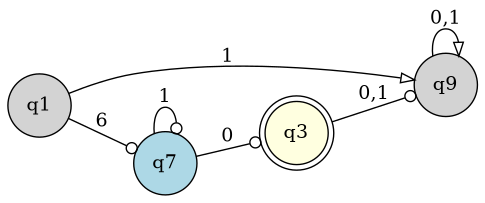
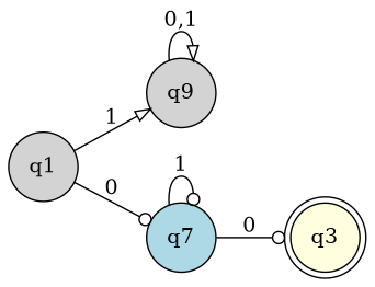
  digraph {
    rankdir=LR
    node [fillcolor=lightgrey shape=circle style=filled]
    edge [arrowhead=odot]
    q3 [fillcolor=lightyellow shape=doublecircle]
    n2 [label=q9]
    q1
    n4 [fillcolor=lightblue label=q7]
-   q3 -> n2 [label="0,1"]
    n2 -> n2 [arrowhead=onormal label="0,1"]
    q1 -> n2 [arrowhead=onormal label=1]
-   q1 -> n4 [label=6]
+   q1 -> n4 [label=0]
    n4 -> q3 [label=0]
    n4 -> n4 [label=1]
  }
